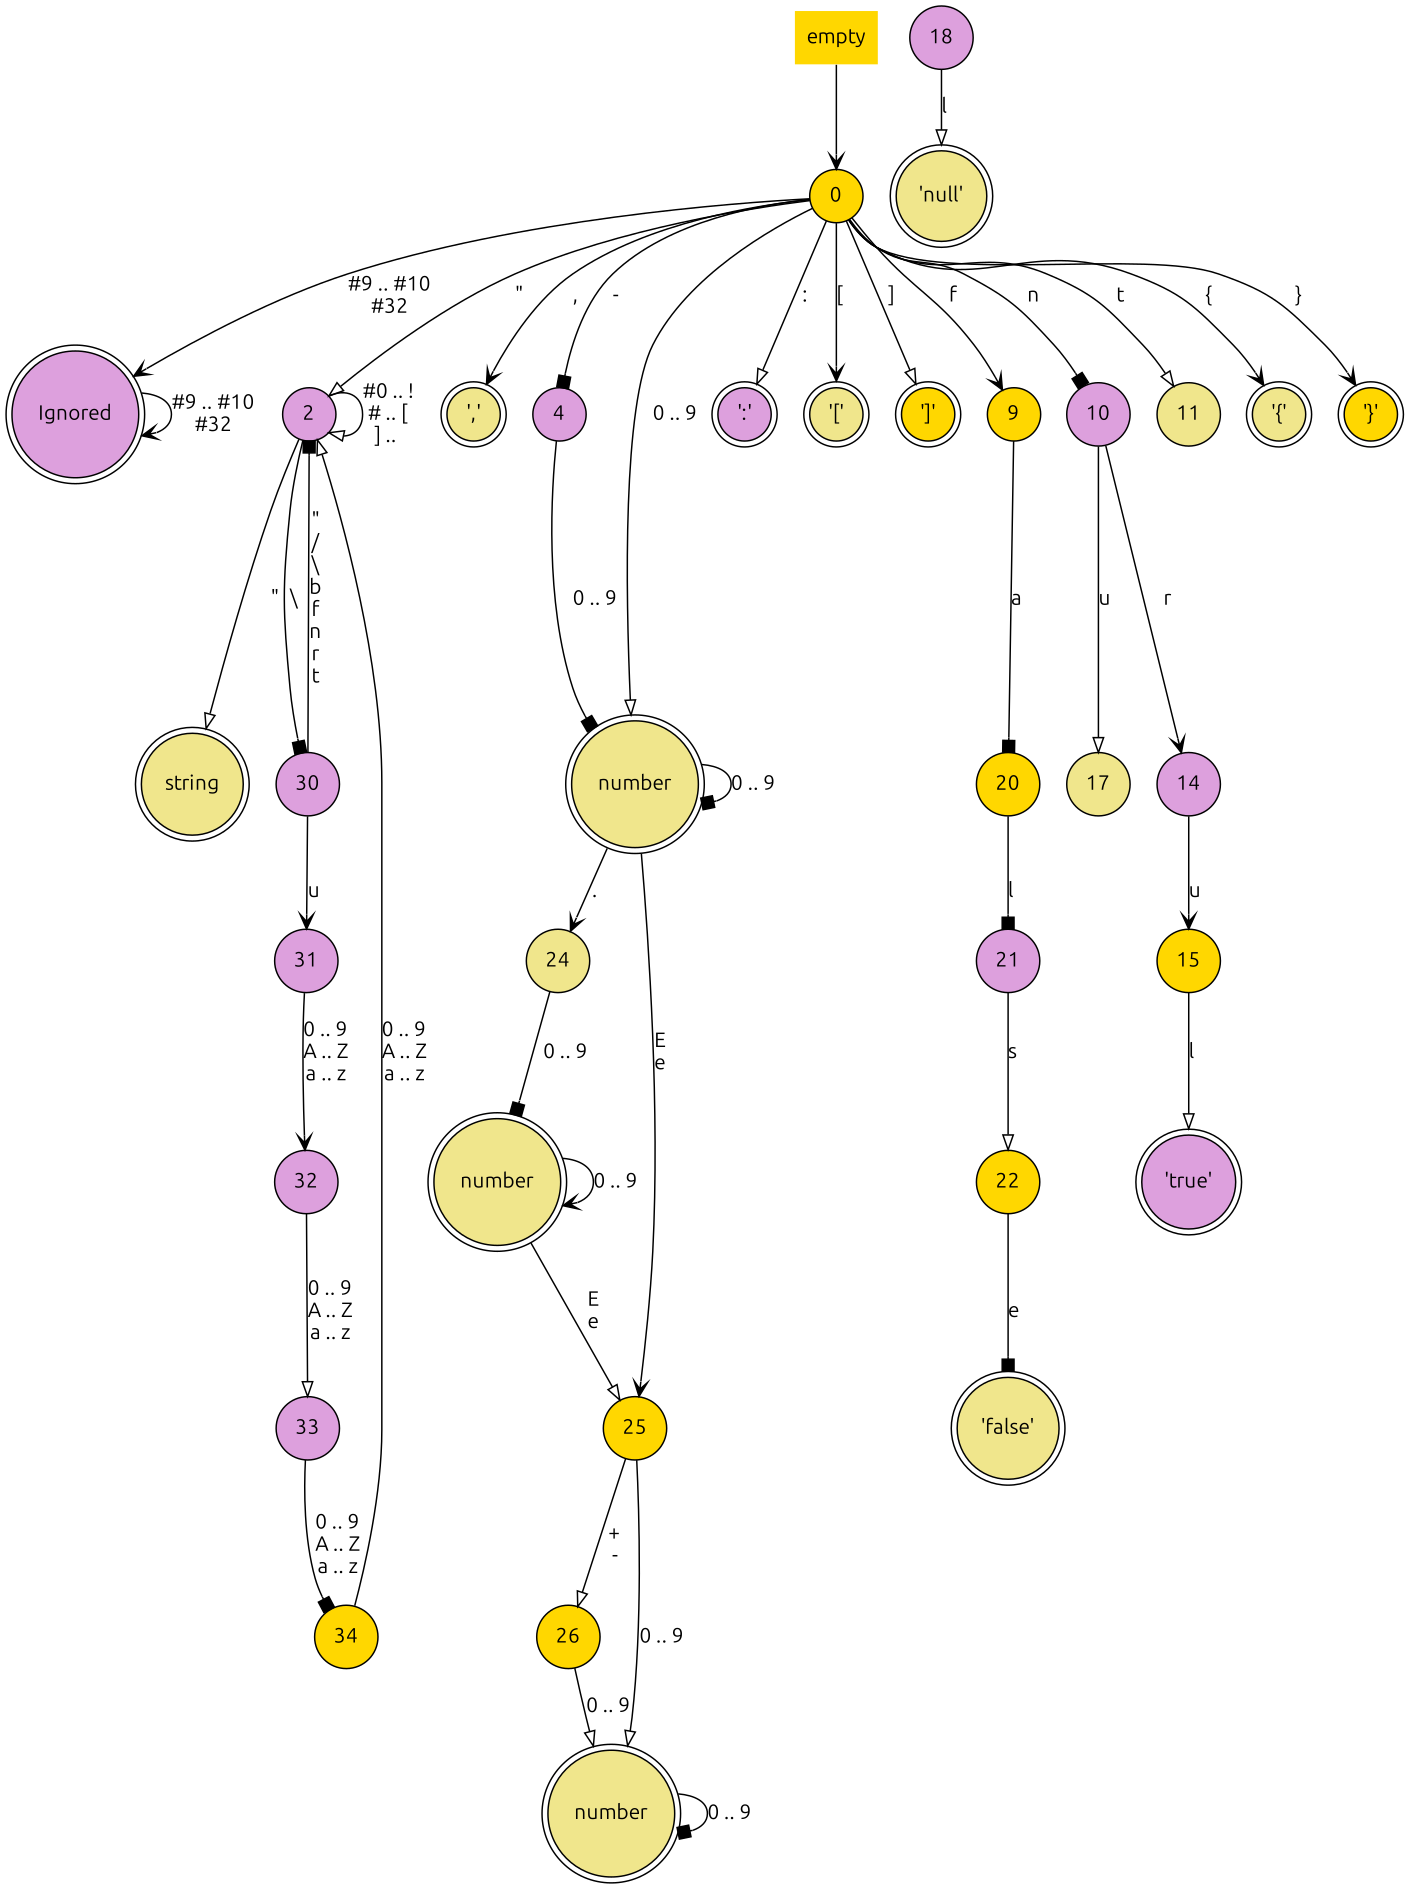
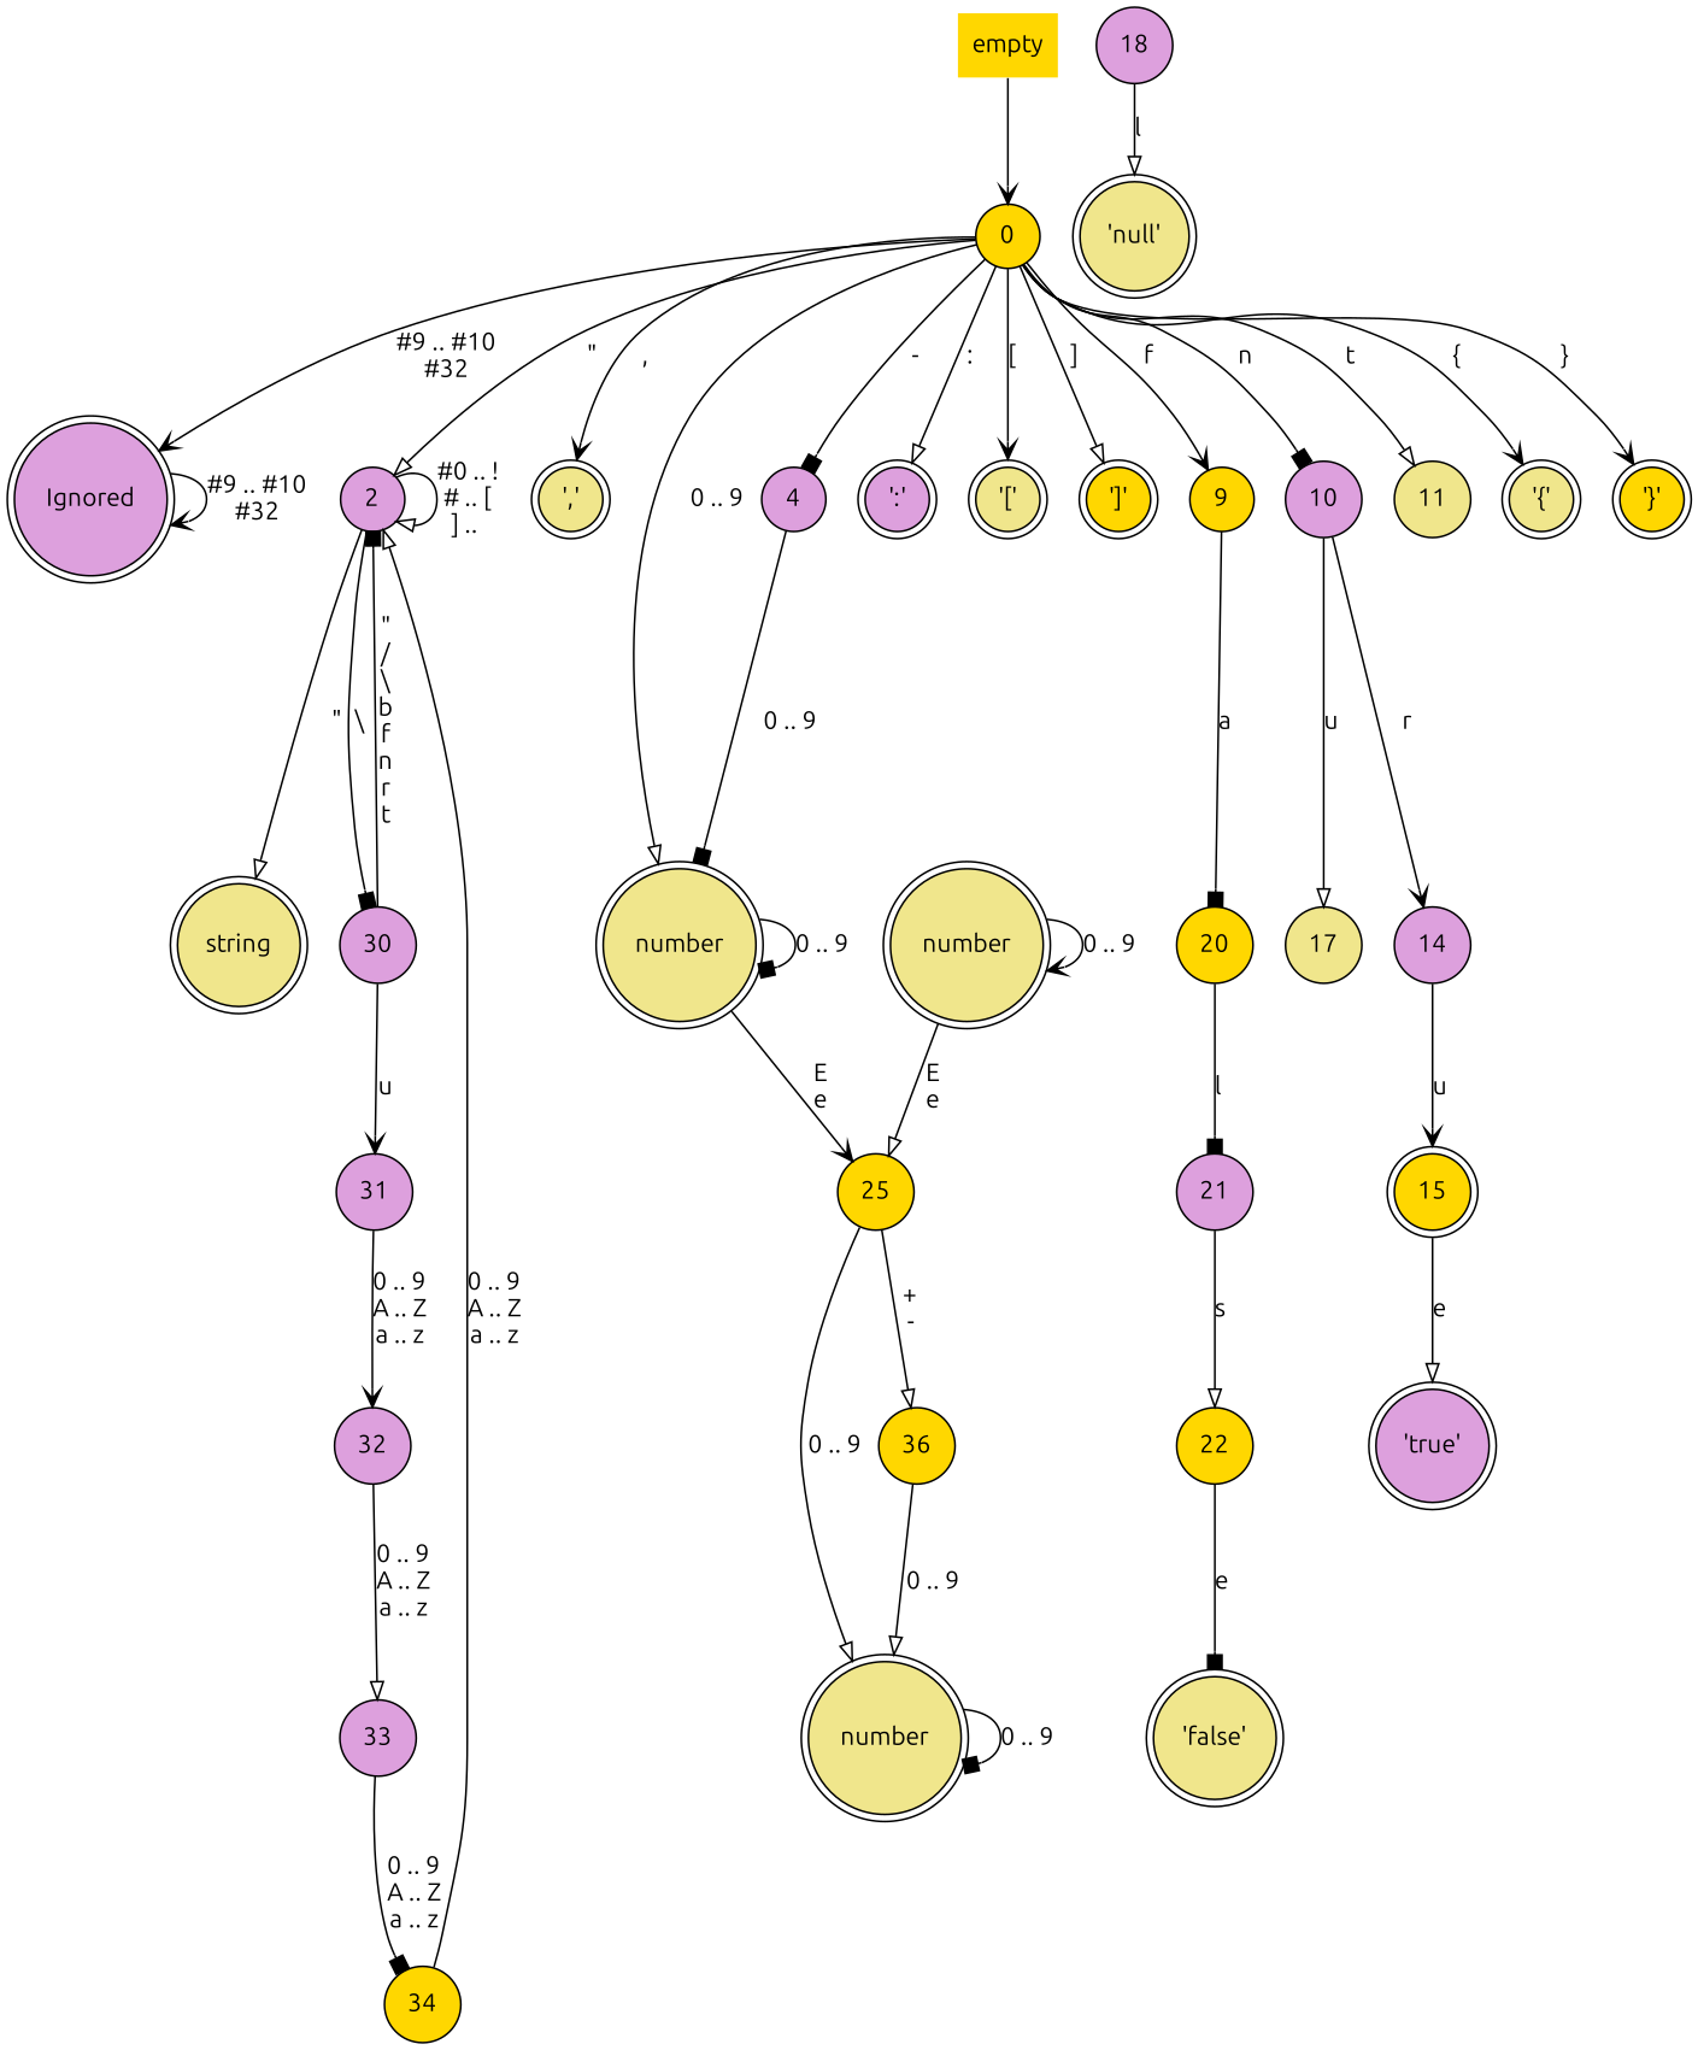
  digraph {
    fontname=Ubuntu
    rankdir=TB
    node [fillcolor=plum fontname=Ubuntu shape=circle style=filled]
    edge [arrowhead=onormal fontname=Ubuntu]
    n1 [fillcolor=gold label=0]
    n2 [label="Ignored\n" shape=doublecircle]
    n3 [label=2]
    n4 [fillcolor=khaki label="\',\'\n" shape=doublecircle]
    n5 [label=4]
    n6 [fillcolor=khaki label="number\n" shape=doublecircle]
    n7 [label="\':\'\n" shape=doublecircle]
    n8 [fillcolor=khaki label="\'[\'\n" shape=doublecircle]
    n9 [fillcolor=gold label="\']\'\n" shape=doublecircle]
    n10 [fillcolor=gold label=9]
    n11 [label=10]
    n12 [fillcolor=khaki label=11]
    n13 [fillcolor=khaki label="\'\{\'\n" shape=doublecircle]
    n14 [fillcolor=gold label="\'\}\'\n" shape=doublecircle]
    n15 [fillcolor=khaki label="string\n" shape=doublecircle]
    n16 [label=30]
-   n17 [fillcolor=khaki label=24]
    n18 [fillcolor=gold label=25]
    n19 [fillcolor=gold label=20]
    n20 [fillcolor=khaki label=17]
    n21 [label=14]
    n22 [label=31]
    n23 [fillcolor=khaki label="number\n" shape=doublecircle]
-   n24 [fillcolor=gold label=26]
+   n24 [fillcolor=gold label=36]
    n25 [fillcolor=khaki label="number\n" shape=doublecircle]
    n26 [label=21]
-   n27 [fillcolor=gold label=15]
+   n27 [fillcolor=gold label=15 shape=doublecircle]
    n28 [label=32]
    n29 [fillcolor=gold label=22]
    n30 [label=18]
    n31 [fillcolor=khaki label="\'null\'\n" shape=doublecircle]
    n32 [label="\'true\'\n" shape=doublecircle]
    n33 [fillcolor=khaki label="\'false\'\n" shape=doublecircle]
    n34 [label=33]
    n35 [fillcolor=gold label=34]
    empty [fillcolor=gold shape=none]
    n1 -> n2 [arrowhead=vee label="#9 .. #10\n#32"]
    n1 -> n3 [label="\""]
    n1 -> n4 [arrowhead=vee label=","]
    n1 -> n5 [arrowhead=box label="-"]
    n1 -> n6 [label="0 .. 9"]
    n1 -> n7 [label=":"]
    n1 -> n8 [arrowhead=vee label="["]
    n1 -> n9 [label="]"]
    n1 -> n10 [arrowhead=vee label=f]
    n1 -> n11 [arrowhead=box label=n]
    n1 -> n12 [label=t]
    n1 -> n13 [arrowhead=vee label="{"]
    n1 -> n14 [arrowhead=vee label="}"]
    n2 -> n2 [arrowhead=vee label="#9 .. #10\n#32"]
    n3 -> n3 [label="#0 .. !\n# .. [\n] .. "]
    n3 -> n15 [label="\""]
    n3 -> n16 [arrowhead=box label="\\"]
    n5 -> n6 [arrowhead=box label="0 .. 9"]
    n6 -> n6 [arrowhead=box label="0 .. 9"]
-   n6 -> n17 [arrowhead=vee label="."]
    n6 -> n18 [arrowhead=vee label="E\ne"]
    n10 -> n19 [arrowhead=box label=a]
    n11 -> n20 [label=u]
    n11 -> n21 [arrowhead=vee label=r]
    n16 -> n3 [arrowhead=box label="\"\n/\n\\\nb\nf\nn\nr\nt"]
    n16 -> n22 [arrowhead=vee label=u]
-   n17 -> n23 [arrowhead=box label="0 .. 9"]
    n18 -> n24 [label="+\n-"]
    n18 -> n25 [label="0 .. 9"]
    n19 -> n26 [arrowhead=box label=l]
    n21 -> n27 [arrowhead=vee label=u]
    n22 -> n28 [arrowhead=vee label="0 .. 9\nA .. Z\na .. z"]
    n23 -> n18 [label="E\ne"]
    n23 -> n23 [arrowhead=vee label="0 .. 9"]
    n24 -> n25 [label="0 .. 9"]
    n25 -> n25 [arrowhead=box label="0 .. 9"]
    n26 -> n29 [label=s]
-   n27 -> n32 [label=l]
+   n27 -> n32 [label=e]
    n28 -> n34 [label="0 .. 9\nA .. Z\na .. z"]
    n29 -> n33 [arrowhead=box label=e]
    n30 -> n31 [label=l]
    n34 -> n35 [arrowhead=box label="0 .. 9\nA .. Z\na .. z"]
    n35 -> n3 [label="0 .. 9\nA .. Z\na .. z"]
    empty -> n1 [arrowhead=vee]
  }
